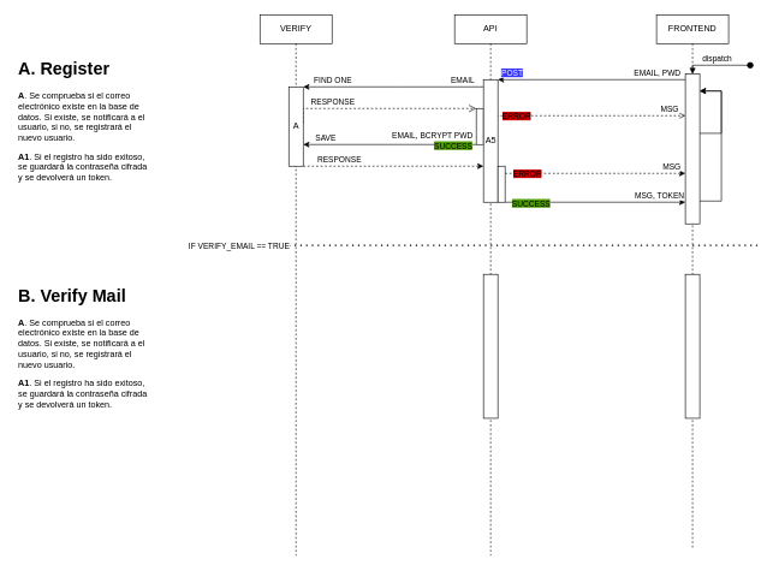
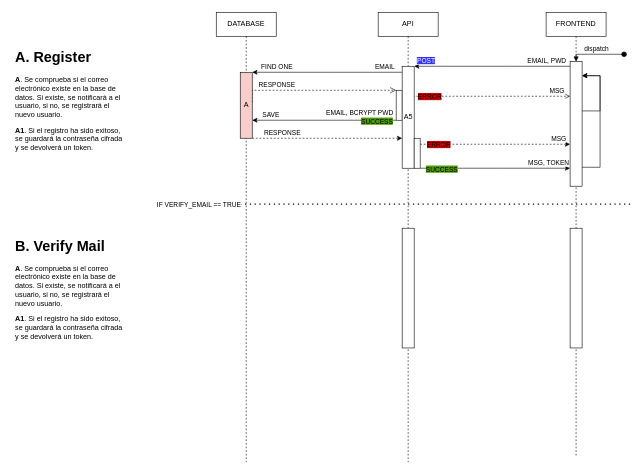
  <mxCell id="0" />
  <mxCell id="1" parent="0" />
  <mxCell id="2" value="" style="endArrow=classic;html=1;rounded=0;" edge="1" parent="1" source="30" target="36"><mxGeometry width="50" height="50" relative="1" as="geometry"><mxPoint x="950" y="100" as="sourcePoint" /><mxPoint x="650" y="220" as="targetPoint" /><Array as="points"><mxPoint x="840" y="110" /></Array></mxGeometry></mxCell>
  <mxCell id="3" value="EMAIL, PWD" style="edgeLabel;html=1;align=center;verticalAlign=middle;resizable=0;points=[];" vertex="1" connectable="0" parent="2"><mxGeometry x="-0.39" y="-1" relative="1" as="geometry"><mxPoint x="39" y="-9" as="offset" /></mxGeometry></mxCell>
  <mxCell id="4" value="&lt;font color=&quot;#ffffff&quot;&gt;&lt;span style=&quot;background-color: rgb(51, 51, 255);&quot;&gt;POST&lt;/span&gt;&amp;nbsp;/REGISTER&lt;/font&gt;" style="edgeLabel;html=1;align=center;verticalAlign=middle;resizable=0;points=[];" vertex="1" connectable="0" parent="2"><mxGeometry x="0.682" y="-1" relative="1" as="geometry"><mxPoint x="9" y="-9" as="offset" /></mxGeometry></mxCell>
  <mxCell id="5" value="" style="endArrow=classic;html=1;rounded=0;" edge="1" parent="1" source="36" target="41"><mxGeometry width="50" height="50" relative="1" as="geometry"><mxPoint x="670" y="110" as="sourcePoint" /><mxPoint x="760" y="130" as="targetPoint" /><Array as="points"><mxPoint x="550" y="120" /></Array></mxGeometry></mxCell>
  <mxCell id="6" value="EMAIL" style="edgeLabel;html=1;align=center;verticalAlign=middle;resizable=0;points=[];" vertex="1" connectable="0" parent="5"><mxGeometry x="-0.301" y="-1" relative="1" as="geometry"><mxPoint x="57" y="-9" as="offset" /></mxGeometry></mxCell>
  <mxCell id="7" value="FIND ONE" style="edgeLabel;html=1;align=center;verticalAlign=middle;resizable=0;points=[];" vertex="1" connectable="0" parent="5"><mxGeometry x="0.609" y="-1" relative="1" as="geometry"><mxPoint x="-9" y="-9" as="offset" /></mxGeometry></mxCell>
  <mxCell id="8" value="dispatch" style="html=1;verticalAlign=bottom;startArrow=oval;endArrow=block;startSize=8;edgeStyle=elbowEdgeStyle;elbow=vertical;curved=0;rounded=0;" edge="1" parent="1" target="30"><mxGeometry relative="1" as="geometry"><mxPoint x="1040" y="90" as="sourcePoint" /><mxPoint x="1100" y="100" as="targetPoint" /><Array as="points"><mxPoint x="1010" y="90" /><mxPoint x="1000" y="100" /></Array></mxGeometry></mxCell>
  <mxCell id="9" value="" style="endArrow=classic;html=1;rounded=0;" edge="1" parent="1" source="37" target="30"><mxGeometry width="50" height="50" relative="1" as="geometry"><mxPoint x="700" y="250" as="sourcePoint" /><mxPoint x="630" y="120" as="targetPoint" /><Array as="points"><mxPoint x="830" y="280" /></Array></mxGeometry></mxCell>
  <mxCell id="10" value="MSG, TOKEN" style="edgeLabel;html=1;align=center;verticalAlign=middle;resizable=0;points=[];" vertex="1" connectable="0" parent="9"><mxGeometry x="0.501" y="-3" relative="1" as="geometry"><mxPoint x="25" y="-13" as="offset" /></mxGeometry></mxCell>
  <mxCell id="11" value="&lt;span style=&quot;background-color: rgb(77, 153, 0);&quot;&gt;SUCCESS&lt;/span&gt;" style="edgeLabel;html=1;align=center;verticalAlign=middle;resizable=0;points=[];" vertex="1" connectable="0" parent="9"><mxGeometry x="-0.721" y="-1" relative="1" as="geometry"><mxPoint as="offset" /></mxGeometry></mxCell>
  <mxCell id="12" value="" style="endArrow=open;html=1;rounded=0;dashed=1;endFill=0;" edge="1" parent="1" source="22" target="30"><mxGeometry width="50" height="50" relative="1" as="geometry"><mxPoint x="700" y="210" as="sourcePoint" /><mxPoint x="750" y="160" as="targetPoint" /><Array as="points"><mxPoint x="830" y="160" /></Array></mxGeometry></mxCell>
  <mxCell id="13" value="&lt;span style=&quot;background-color: rgb(204, 0, 0);&quot;&gt;ERROR&lt;/span&gt;" style="edgeLabel;html=1;align=center;verticalAlign=middle;resizable=0;points=[];" vertex="1" connectable="0" parent="12"><mxGeometry x="-0.94" y="-1" relative="1" as="geometry"><mxPoint x="37" y="-1" as="offset" /></mxGeometry></mxCell>
  <mxCell id="14" value="MSG" style="edgeLabel;html=1;align=center;verticalAlign=middle;resizable=0;points=[];" vertex="1" connectable="0" parent="12"><mxGeometry x="0.704" relative="1" as="geometry"><mxPoint x="18" y="-10" as="offset" /></mxGeometry></mxCell>
  <mxCell id="15" value="&lt;h1&gt;A. Register&lt;/h1&gt;&lt;p&gt;&lt;b&gt;A&lt;/b&gt;. Se comprueba si el correo electrónico existe en la base de datos. Si existe, se notificará a el usuario, si no, se registrará el nuevo usuario.&lt;/p&gt;&lt;p&gt;&lt;b&gt;A1&lt;/b&gt;. Si el registro ha sido exitoso, se guardará la contraseña cifrada y se devolverá un token.&lt;/p&gt;" style="text;html=1;strokeColor=none;fillColor=none;spacing=5;spacingTop=-20;whiteSpace=wrap;overflow=hidden;rounded=0;" vertex="1" parent="1"><mxGeometry x="20" y="75" width="190" height="190" as="geometry" /></mxCell>
  <mxCell id="16" value="" style="endArrow=classic;html=1;rounded=0;" edge="1" parent="1" source="22" target="41"><mxGeometry width="50" height="50" relative="1" as="geometry"><mxPoint x="510" y="250" as="sourcePoint" /><mxPoint x="440" y="200" as="targetPoint" /><Array as="points"><mxPoint x="550" y="200" /></Array></mxGeometry></mxCell>
  <mxCell id="17" value="SAVE" style="edgeLabel;html=1;align=center;verticalAlign=middle;resizable=0;points=[];" vertex="1" connectable="0" parent="16"><mxGeometry x="-0.782" y="-1" relative="1" as="geometry"><mxPoint x="-184" y="-9" as="offset" /></mxGeometry></mxCell>
  <mxCell id="18" value="&lt;span style=&quot;background-color: rgb(77, 153, 0);&quot;&gt;SUCCESS&lt;/span&gt;" style="edgeLabel;html=1;align=center;verticalAlign=middle;resizable=0;points=[];" vertex="1" connectable="0" parent="16"><mxGeometry x="-0.723" y="1" relative="1" as="geometry"><mxPoint as="offset" /></mxGeometry></mxCell>
  <mxCell id="19" value="EMAIL, BCRYPT PWD" style="edgeLabel;html=1;align=center;verticalAlign=middle;resizable=0;points=[];" vertex="1" connectable="0" parent="16"><mxGeometry x="-0.18" y="-4" relative="1" as="geometry"><mxPoint x="36" y="-9" as="offset" /></mxGeometry></mxCell>
  <mxCell id="20" value="" style="html=1;verticalAlign=bottom;endArrow=open;dashed=1;endSize=8;edgeStyle=elbowEdgeStyle;elbow=vertical;curved=0;rounded=0;" edge="1" parent="1" target="22"><mxGeometry x="-0.726" y="10" relative="1" as="geometry"><mxPoint x="670" y="170" as="targetPoint" /><Array as="points"><mxPoint x="580" y="150" /></Array><mxPoint x="420" y="170" as="sourcePoint" /><mxPoint as="offset" /></mxGeometry></mxCell>
  <mxCell id="21" value="RESPONSE" style="edgeLabel;html=1;align=center;verticalAlign=middle;resizable=0;points=[];" vertex="1" connectable="0" parent="20"><mxGeometry x="-0.482" y="-2" relative="1" as="geometry"><mxPoint x="-7" y="-12" as="offset" /></mxGeometry></mxCell>
  <mxCell id="22" value="" style="html=1;points=[];perimeter=orthogonalPerimeter;outlineConnect=0;targetShapes=umlLifeline;portConstraint=eastwest;newEdgeStyle={&quot;edgeStyle&quot;:&quot;elbowEdgeStyle&quot;,&quot;elbow&quot;:&quot;vertical&quot;,&quot;curved&quot;:0,&quot;rounded&quot;:0};" parent="1" vertex="1"><mxGeometry x="660" y="150" width="10" height="50" as="geometry" /></mxCell>
  <mxCell id="23" value="" style="endArrow=classic;html=1;rounded=0;dashed=1;" edge="1" parent="1" source="41" target="36"><mxGeometry width="50" height="50" relative="1" as="geometry"><mxPoint x="440" y="230" as="sourcePoint" /><mxPoint x="670" y="200" as="targetPoint" /><Array as="points"><mxPoint x="550" y="230" /></Array></mxGeometry></mxCell>
  <mxCell id="24" value="RESPONSE" style="edgeLabel;html=1;align=center;verticalAlign=middle;resizable=0;points=[];" vertex="1" connectable="0" parent="23"><mxGeometry x="-0.095" y="1" relative="1" as="geometry"><mxPoint x="-64" y="-9" as="offset" /></mxGeometry></mxCell>
  <mxCell id="25" value="" style="endArrow=classic;html=1;rounded=0;dashed=1;" edge="1" parent="1" source="37" target="30"><mxGeometry width="50" height="50" relative="1" as="geometry"><mxPoint x="610" y="150" as="sourcePoint" /><mxPoint x="660" y="100" as="targetPoint" /><Array as="points"><mxPoint x="830" y="240" /></Array></mxGeometry></mxCell>
  <mxCell id="26" value="&lt;span style=&quot;background-color: rgb(204, 0, 0);&quot;&gt;ERROR&lt;/span&gt;" style="edgeLabel;html=1;align=center;verticalAlign=middle;resizable=0;points=[];" vertex="1" connectable="0" parent="25"><mxGeometry x="-0.801" y="-2" relative="1" as="geometry"><mxPoint x="5" y="-2" as="offset" /></mxGeometry></mxCell>
  <mxCell id="27" value="MSG" style="edgeLabel;html=1;align=center;verticalAlign=middle;resizable=0;points=[];" vertex="1" connectable="0" parent="25"><mxGeometry x="0.74" y="3" relative="1" as="geometry"><mxPoint x="12" y="-7" as="offset" /></mxGeometry></mxCell>
  <mxCell id="28" value="" style="group;expand=0;" vertex="1" connectable="0" parent="1"><mxGeometry x="910" y="20" width="100" height="740" as="geometry" /></mxCell>
  <mxCell id="29" value="FRONTEND" style="shape=umlLifeline;perimeter=lifelinePerimeter;whiteSpace=wrap;html=1;container=0;dropTarget=0;collapsible=0;recursiveResize=0;outlineConnect=0;portConstraint=eastwest;newEdgeStyle={&quot;edgeStyle&quot;:&quot;elbowEdgeStyle&quot;,&quot;elbow&quot;:&quot;vertical&quot;,&quot;curved&quot;:0,&quot;rounded&quot;:0};" vertex="1" parent="28"><mxGeometry width="100" height="740" as="geometry" /></mxCell>
  <mxCell id="30" value="" style="html=1;points=[];perimeter=orthogonalPerimeter;outlineConnect=0;targetShapes=umlLifeline;portConstraint=eastwest;newEdgeStyle={&quot;edgeStyle&quot;:&quot;elbowEdgeStyle&quot;,&quot;elbow&quot;:&quot;vertical&quot;,&quot;curved&quot;:0,&quot;rounded&quot;:0};" vertex="1" parent="29"><mxGeometry x="40" y="82.22" width="20" height="207.78" as="geometry" /></mxCell>
  <mxCell id="31" value="" style="endArrow=classic;html=1;rounded=0;" edge="1" parent="29" source="30" target="30"><mxGeometry width="50" height="50" relative="1" as="geometry"><mxPoint x="-360" y="258.413" as="sourcePoint" /><mxPoint x="120" y="140.952" as="targetPoint" /><Array as="points"><mxPoint x="90" y="164.444" /><mxPoint x="90" y="105.714" /></Array></mxGeometry></mxCell>
  <mxCell id="32" value="" style="endArrow=classic;html=1;rounded=0;" edge="1" parent="29" source="30" target="30"><mxGeometry width="50" height="50" relative="1" as="geometry"><mxPoint x="-240" y="270.159" as="sourcePoint" /><mxPoint x="120" y="105.714" as="targetPoint" /><Array as="points"><mxPoint x="90" y="258.413" /><mxPoint x="90" y="105.714" /></Array></mxGeometry></mxCell>
  <mxCell id="33" value="" style="rounded=0;whiteSpace=wrap;html=1;expand=1;" vertex="1" parent="28"><mxGeometry x="40" y="360.003" width="20" height="199.683" as="geometry" /></mxCell>
  <mxCell id="34" value="" style="group" vertex="1" connectable="0" parent="1"><mxGeometry x="630" y="20" width="100" height="750" as="geometry" /></mxCell>
  <mxCell id="35" value="API" style="shape=umlLifeline;perimeter=lifelinePerimeter;whiteSpace=wrap;html=1;container=0;dropTarget=0;collapsible=0;recursiveResize=0;outlineConnect=0;portConstraint=eastwest;newEdgeStyle={&quot;edgeStyle&quot;:&quot;elbowEdgeStyle&quot;,&quot;elbow&quot;:&quot;vertical&quot;,&quot;curved&quot;:0,&quot;rounded&quot;:0};" parent="34" vertex="1"><mxGeometry width="100" height="750" as="geometry" /></mxCell>
  <mxCell id="36" value="A5" style="html=1;points=[];perimeter=orthogonalPerimeter;outlineConnect=0;targetShapes=umlLifeline;portConstraint=eastwest;newEdgeStyle={&quot;edgeStyle&quot;:&quot;elbowEdgeStyle&quot;,&quot;elbow&quot;:&quot;vertical&quot;,&quot;curved&quot;:0,&quot;rounded&quot;:0};" parent="35" vertex="1"><mxGeometry x="40" y="90" width="20" height="170" as="geometry" /></mxCell>
  <mxCell id="37" value="" style="html=1;points=[];perimeter=orthogonalPerimeter;outlineConnect=0;targetShapes=umlLifeline;portConstraint=eastwest;newEdgeStyle={&quot;edgeStyle&quot;:&quot;elbowEdgeStyle&quot;,&quot;elbow&quot;:&quot;vertical&quot;,&quot;curved&quot;:0,&quot;rounded&quot;:0};" vertex="1" parent="35"><mxGeometry x="60" y="210" width="10" height="50" as="geometry" /></mxCell>
  <mxCell id="38" value="" style="rounded=0;whiteSpace=wrap;html=1;expand=1;" vertex="1" parent="34"><mxGeometry x="40" y="360.003" width="20" height="199.683" as="geometry" /></mxCell>
  <mxCell id="39" value="" style="group" vertex="1" connectable="0" parent="1"><mxGeometry x="360" y="20" width="100" height="750" as="geometry" /></mxCell>
- <mxCell id="40" value="VERIFY" style="shape=umlLifeline;perimeter=lifelinePerimeter;whiteSpace=wrap;html=1;container=0;dropTarget=0;collapsible=0;recursiveResize=0;outlineConnect=0;portConstraint=eastwest;newEdgeStyle={&quot;edgeStyle&quot;:&quot;elbowEdgeStyle&quot;,&quot;elbow&quot;:&quot;vertical&quot;,&quot;curved&quot;:0,&quot;rounded&quot;:0};" parent="39" vertex="1"><mxGeometry width="100" height="750" as="geometry" /></mxCell>
- <mxCell id="41" value="A" style="html=1;points=[];perimeter=orthogonalPerimeter;outlineConnect=0;targetShapes=umlLifeline;portConstraint=eastwest;newEdgeStyle={&quot;edgeStyle&quot;:&quot;elbowEdgeStyle&quot;,&quot;elbow&quot;:&quot;vertical&quot;,&quot;curved&quot;:0,&quot;rounded&quot;:0};" parent="40" vertex="1"><mxGeometry x="40" y="100" width="20" height="110" as="geometry" /></mxCell>
+ <mxCell id="40" value="DATABASE" style="shape=umlLifeline;perimeter=lifelinePerimeter;whiteSpace=wrap;html=1;container=0;dropTarget=0;collapsible=0;recursiveResize=0;outlineConnect=0;portConstraint=eastwest;newEdgeStyle={&quot;edgeStyle&quot;:&quot;elbowEdgeStyle&quot;,&quot;elbow&quot;:&quot;vertical&quot;,&quot;curved&quot;:0,&quot;rounded&quot;:0};" parent="39" vertex="1"><mxGeometry width="100" height="750" as="geometry" /></mxCell>
+ <mxCell id="41" value="A" style="html=1;points=[];perimeter=orthogonalPerimeter;outlineConnect=0;targetShapes=umlLifeline;portConstraint=eastwest;newEdgeStyle={&quot;edgeStyle&quot;:&quot;elbowEdgeStyle&quot;,&quot;elbow&quot;:&quot;vertical&quot;,&quot;curved&quot;:0,&quot;rounded&quot;:0};fillColor=#f8cecc;" parent="40" vertex="1"><mxGeometry x="40" y="100" width="20" height="110" as="geometry" /></mxCell>
  <mxCell id="42" value="" style="endArrow=none;dashed=1;html=1;dashPattern=1 3;strokeWidth=2;rounded=0;" edge="1" parent="1"><mxGeometry width="50" height="50" relative="1" as="geometry"><mxPoint x="320" y="340" as="sourcePoint" /><mxPoint x="1050" y="340" as="targetPoint" /></mxGeometry></mxCell>
  <mxCell id="43" value="IF VERIFY_EMAIL == TRUE" style="edgeLabel;html=1;align=center;verticalAlign=middle;resizable=0;points=[];" vertex="1" connectable="0" parent="42"><mxGeometry x="-0.948" relative="1" as="geometry"><mxPoint x="-9" as="offset" /></mxGeometry></mxCell>
  <mxCell id="44" value="&lt;h1&gt;B. Verify Mail&lt;/h1&gt;&lt;p&gt;&lt;b&gt;A&lt;/b&gt;. Se comprueba si el correo electrónico existe en la base de datos. Si existe, se notificará a el usuario, si no, se registrará el nuevo usuario.&lt;/p&gt;&lt;p&gt;&lt;b&gt;A1&lt;/b&gt;. Si el registro ha sido exitoso, se guardará la contraseña cifrada y se devolverá un token.&lt;/p&gt;" style="text;html=1;strokeColor=none;fillColor=none;spacing=5;spacingTop=-20;whiteSpace=wrap;overflow=hidden;rounded=0;" vertex="1" parent="1"><mxGeometry x="20" y="390" width="190" height="190" as="geometry" /></mxCell>
